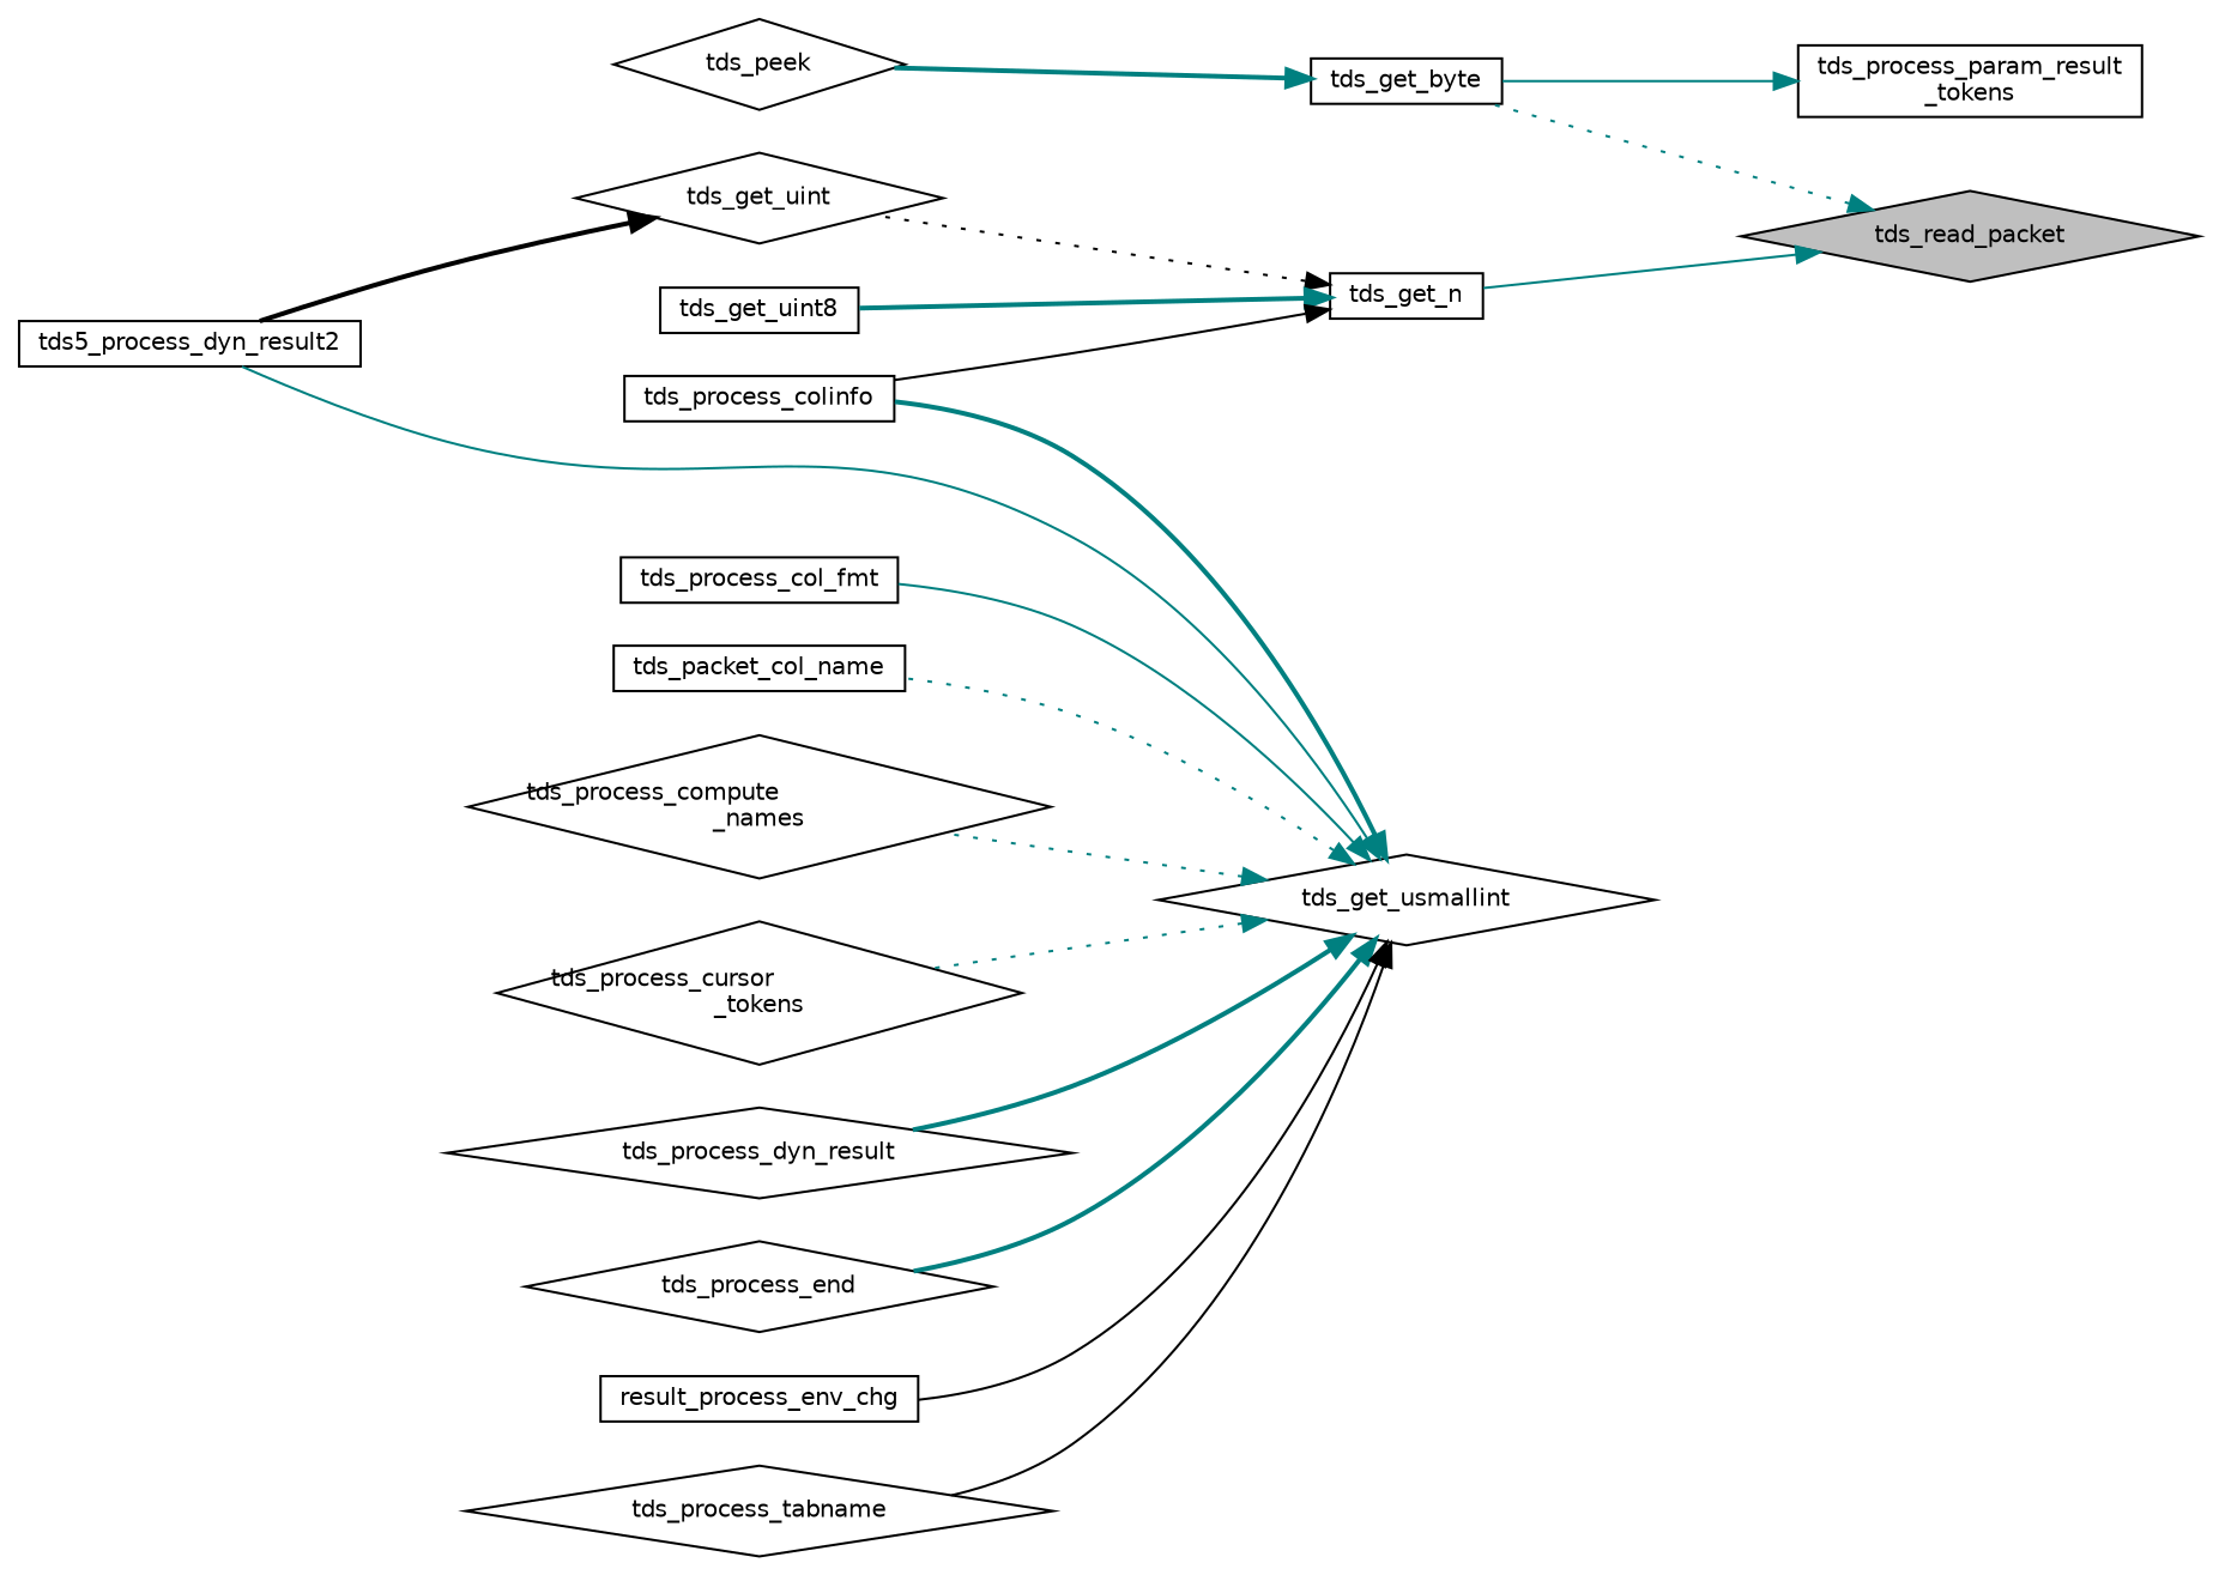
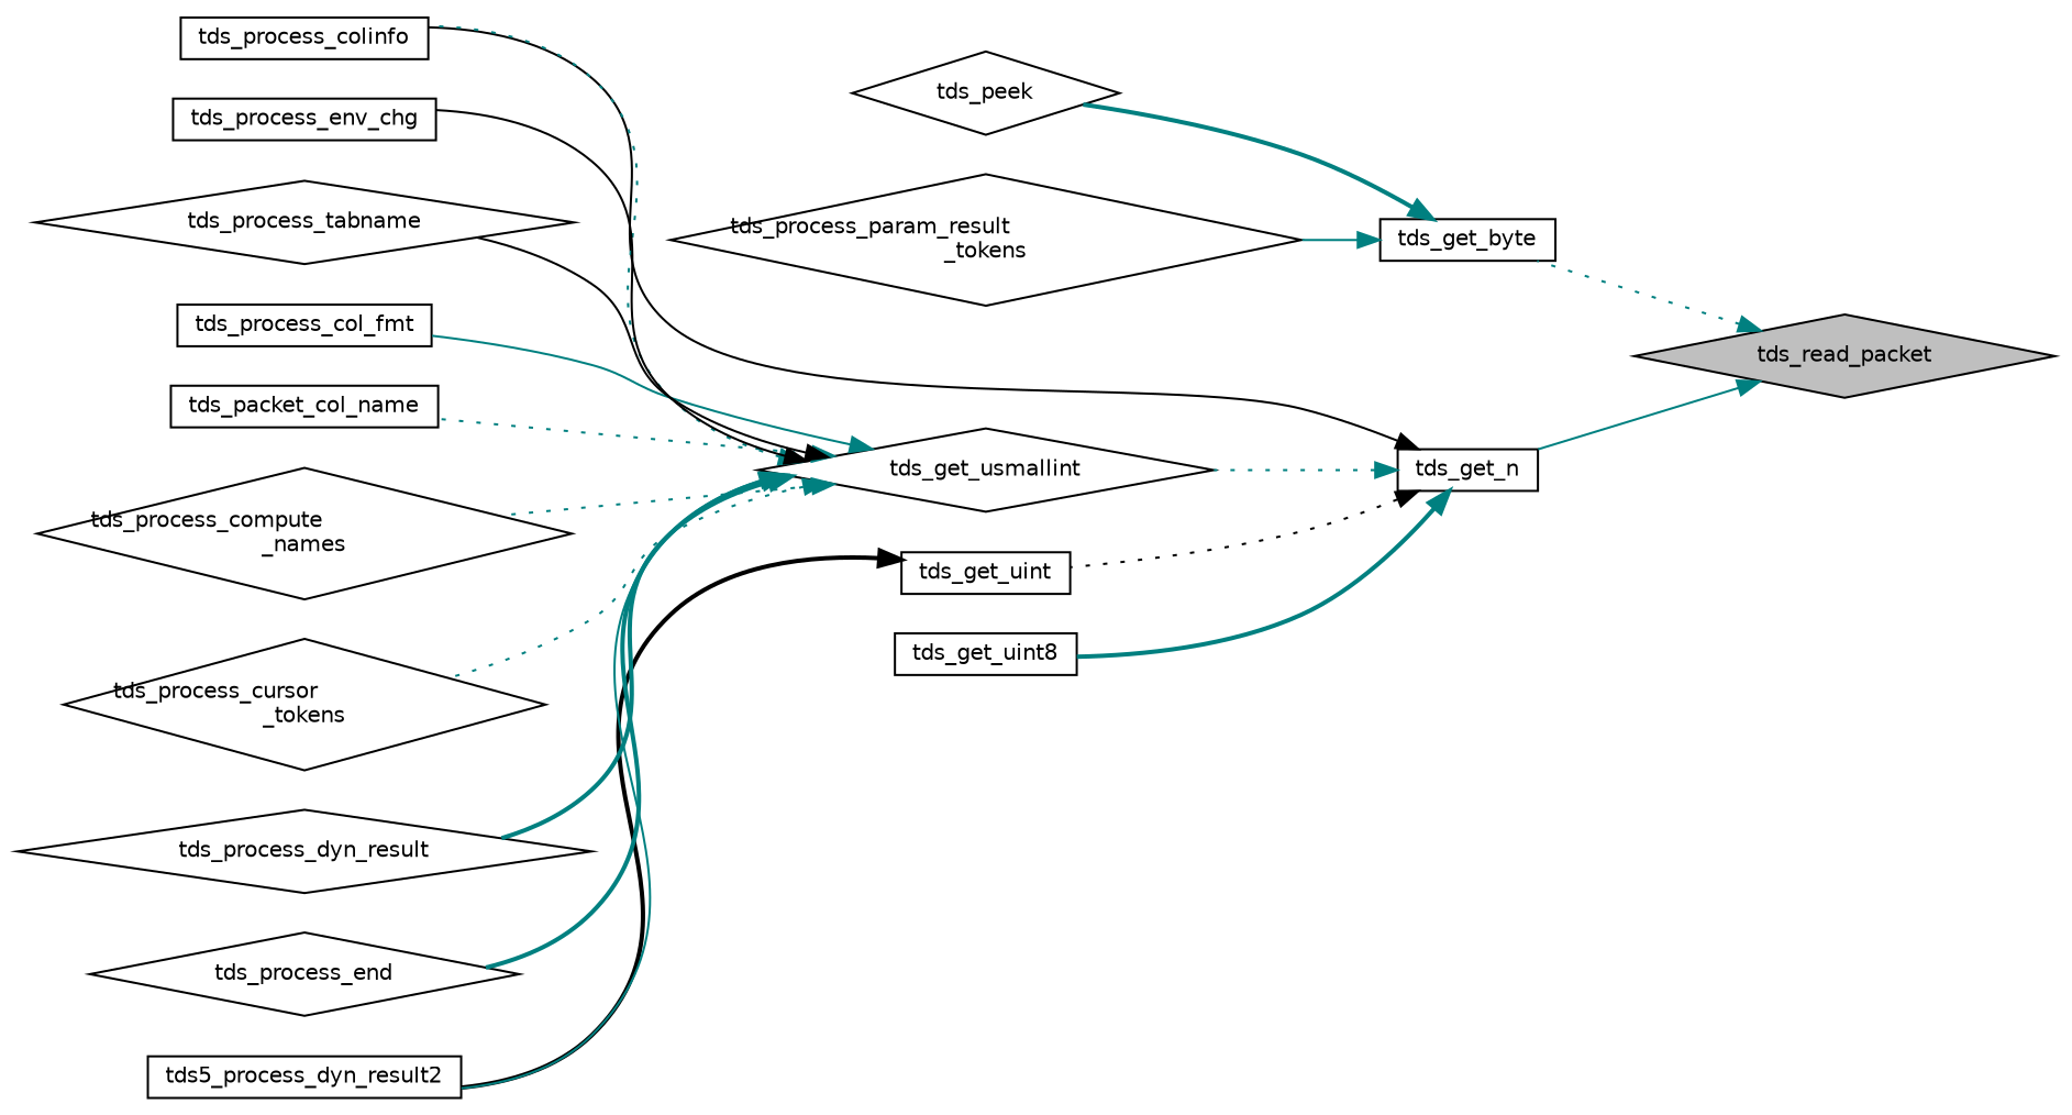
  digraph {
    rankdir=RL
    node [color=black fillcolor=white fontname=Helvetica fontsize=10 shape=diamond style=filled]
    edge [color=teal dir=back fontname=Helvetica fontsize=10 labelfontname=Helvetica labelfontsize=10 style=dotted]
    n1 [fillcolor=grey75 fontcolor=black height=0.2 label=tds_read_packet width=0.4]
    n2 [height=0.2 label=tds_get_byte shape=box width=0.4]
    n3 [height=0.2 label=tds_get_n shape=box width=0.4]
    n4 [height=0.2 label=tds_peek width=0.4]
-   n5 [height=0.2 label="tds_process_param_result\l_tokens" shape=box width=0.4]
-   n6 [height=0.2 label=tds_get_uint width=0.4]
+   n5 [height=0.2 label="tds_process_param_result\l_tokens" width=0.4]
+   n6 [height=0.2 label=tds_get_uint shape=box width=0.4]
    n7 [height=0.2 label=tds_get_uint8 shape=box width=0.4]
    n8 [height=0.2 label=tds_get_usmallint width=0.4]
    n9 [height=0.2 label=tds_process_colinfo shape=box width=0.4]
    n10 [height=0.2 label=tds5_process_dyn_result2 shape=box width=0.4]
    n11 [height=0.2 label=tds_process_col_fmt shape=box width=0.4]
    n12 [height=0.2 label=tds_packet_col_name shape=box width=0.4]
    n13 [height=0.2 label="tds_process_compute\l_names" width=0.4]
    n14 [height=0.2 label="tds_process_cursor\l_tokens" width=0.4]
    n15 [height=0.2 label=tds_process_dyn_result width=0.4]
    n16 [height=0.2 label=tds_process_end width=0.4]
-   n17 [height=0.2 label=result_process_env_chg shape=box width=0.4]
+   n17 [height=0.2 label=tds_process_env_chg shape=box width=0.4]
    n18 [height=0.2 label=tds_process_tabname width=0.4]
    n1 -> n2
    n1 -> n3 [style=solid]
    n2 -> n4 [style=bold]
-   n5 -> n2 [style=solid]
+   n2 -> n5 [style=solid]
    n3 -> n6 [color=black]
    n3 -> n7 [style=bold]
+   n3 -> n8
    n3 -> n9 [color=black style=solid]
    n6 -> n10 [color=black style=bold]
-   n8 -> n9 [style=bold]
+   n8 -> n9
    n8 -> n10 [style=solid]
    n8 -> n11 [style=solid]
    n8 -> n12
    n8 -> n13
    n8 -> n14
    n8 -> n15 [style=bold]
    n8 -> n16 [style=bold]
    n8 -> n17 [color=black style=solid]
    n8 -> n18 [color=black style=solid]
  }
